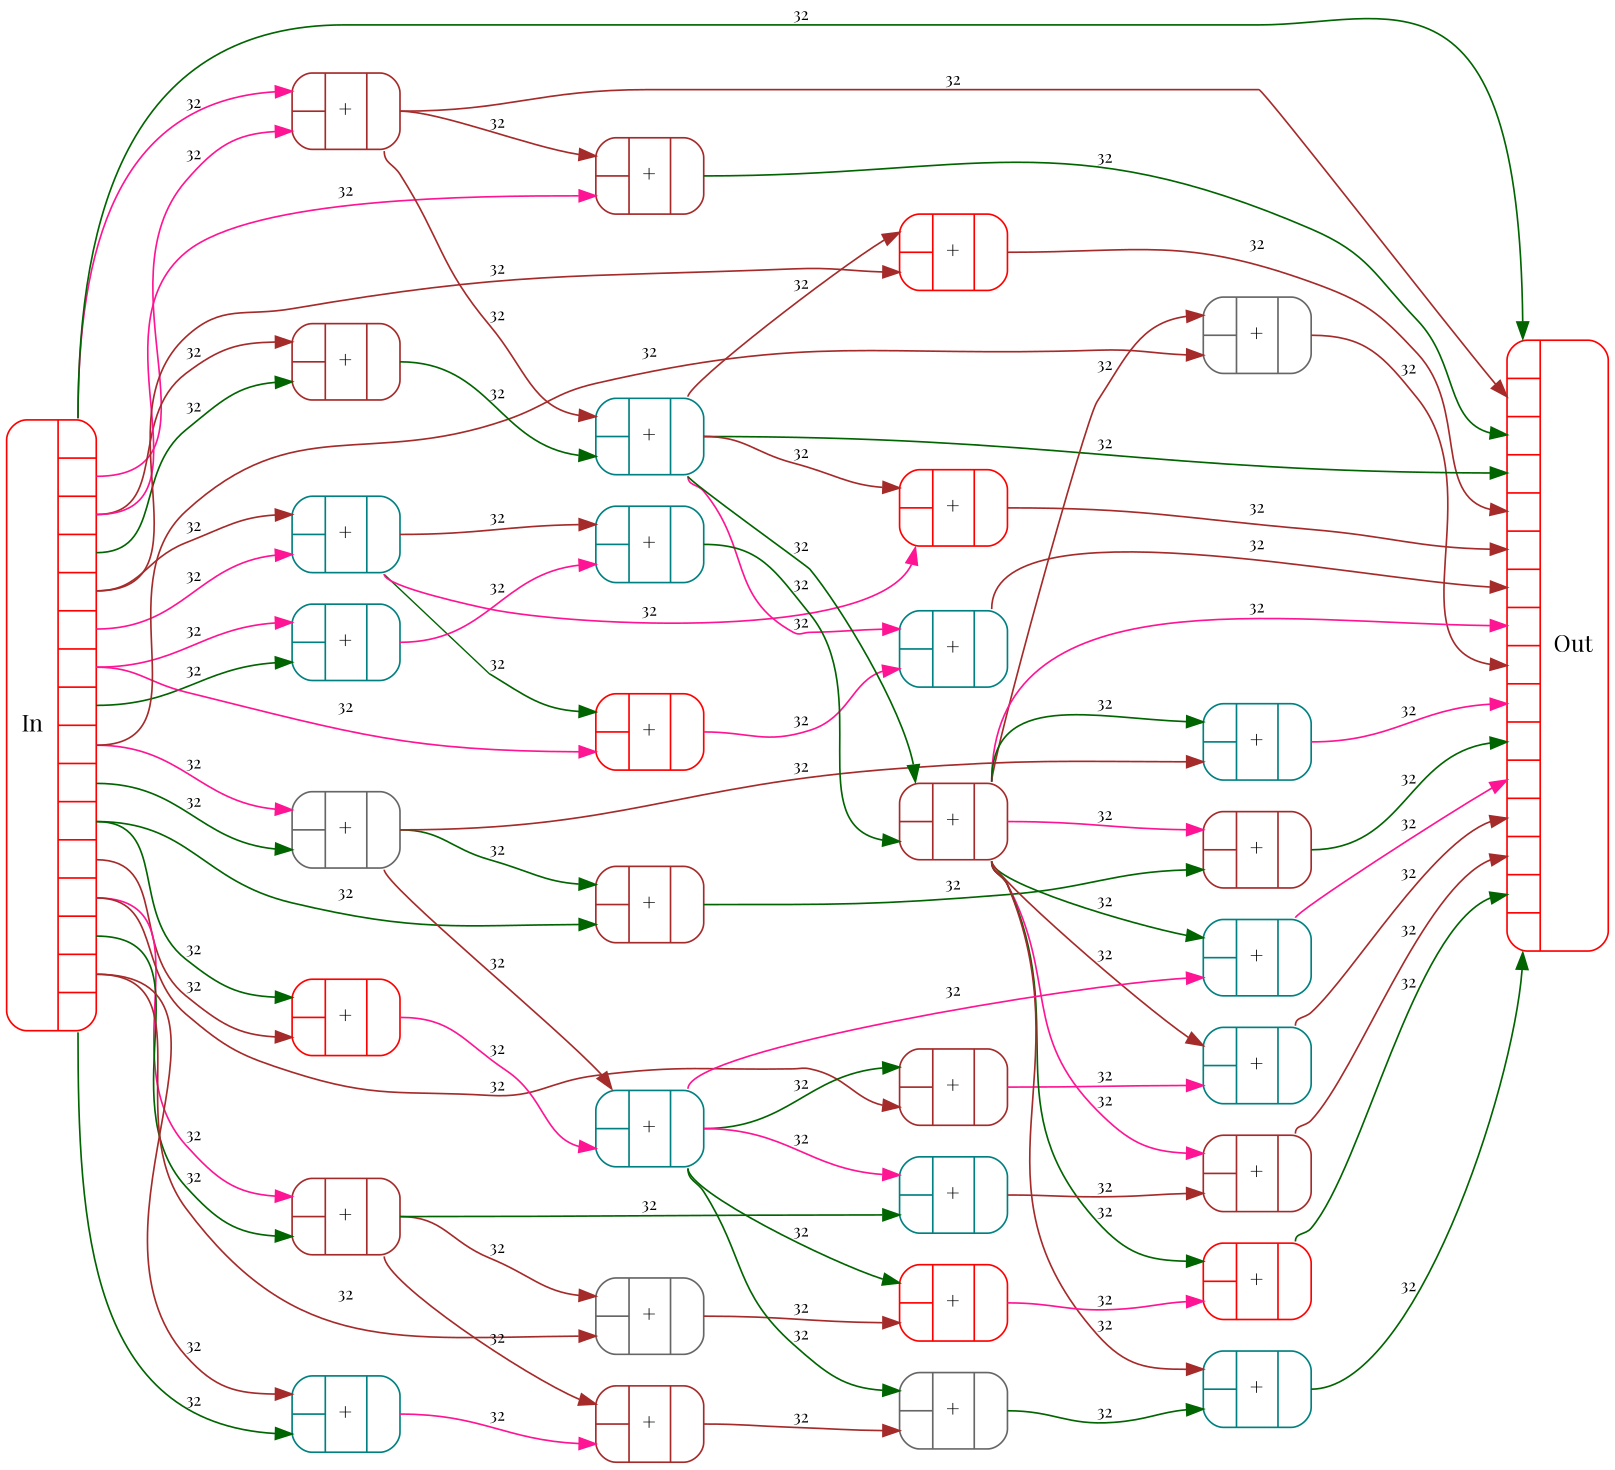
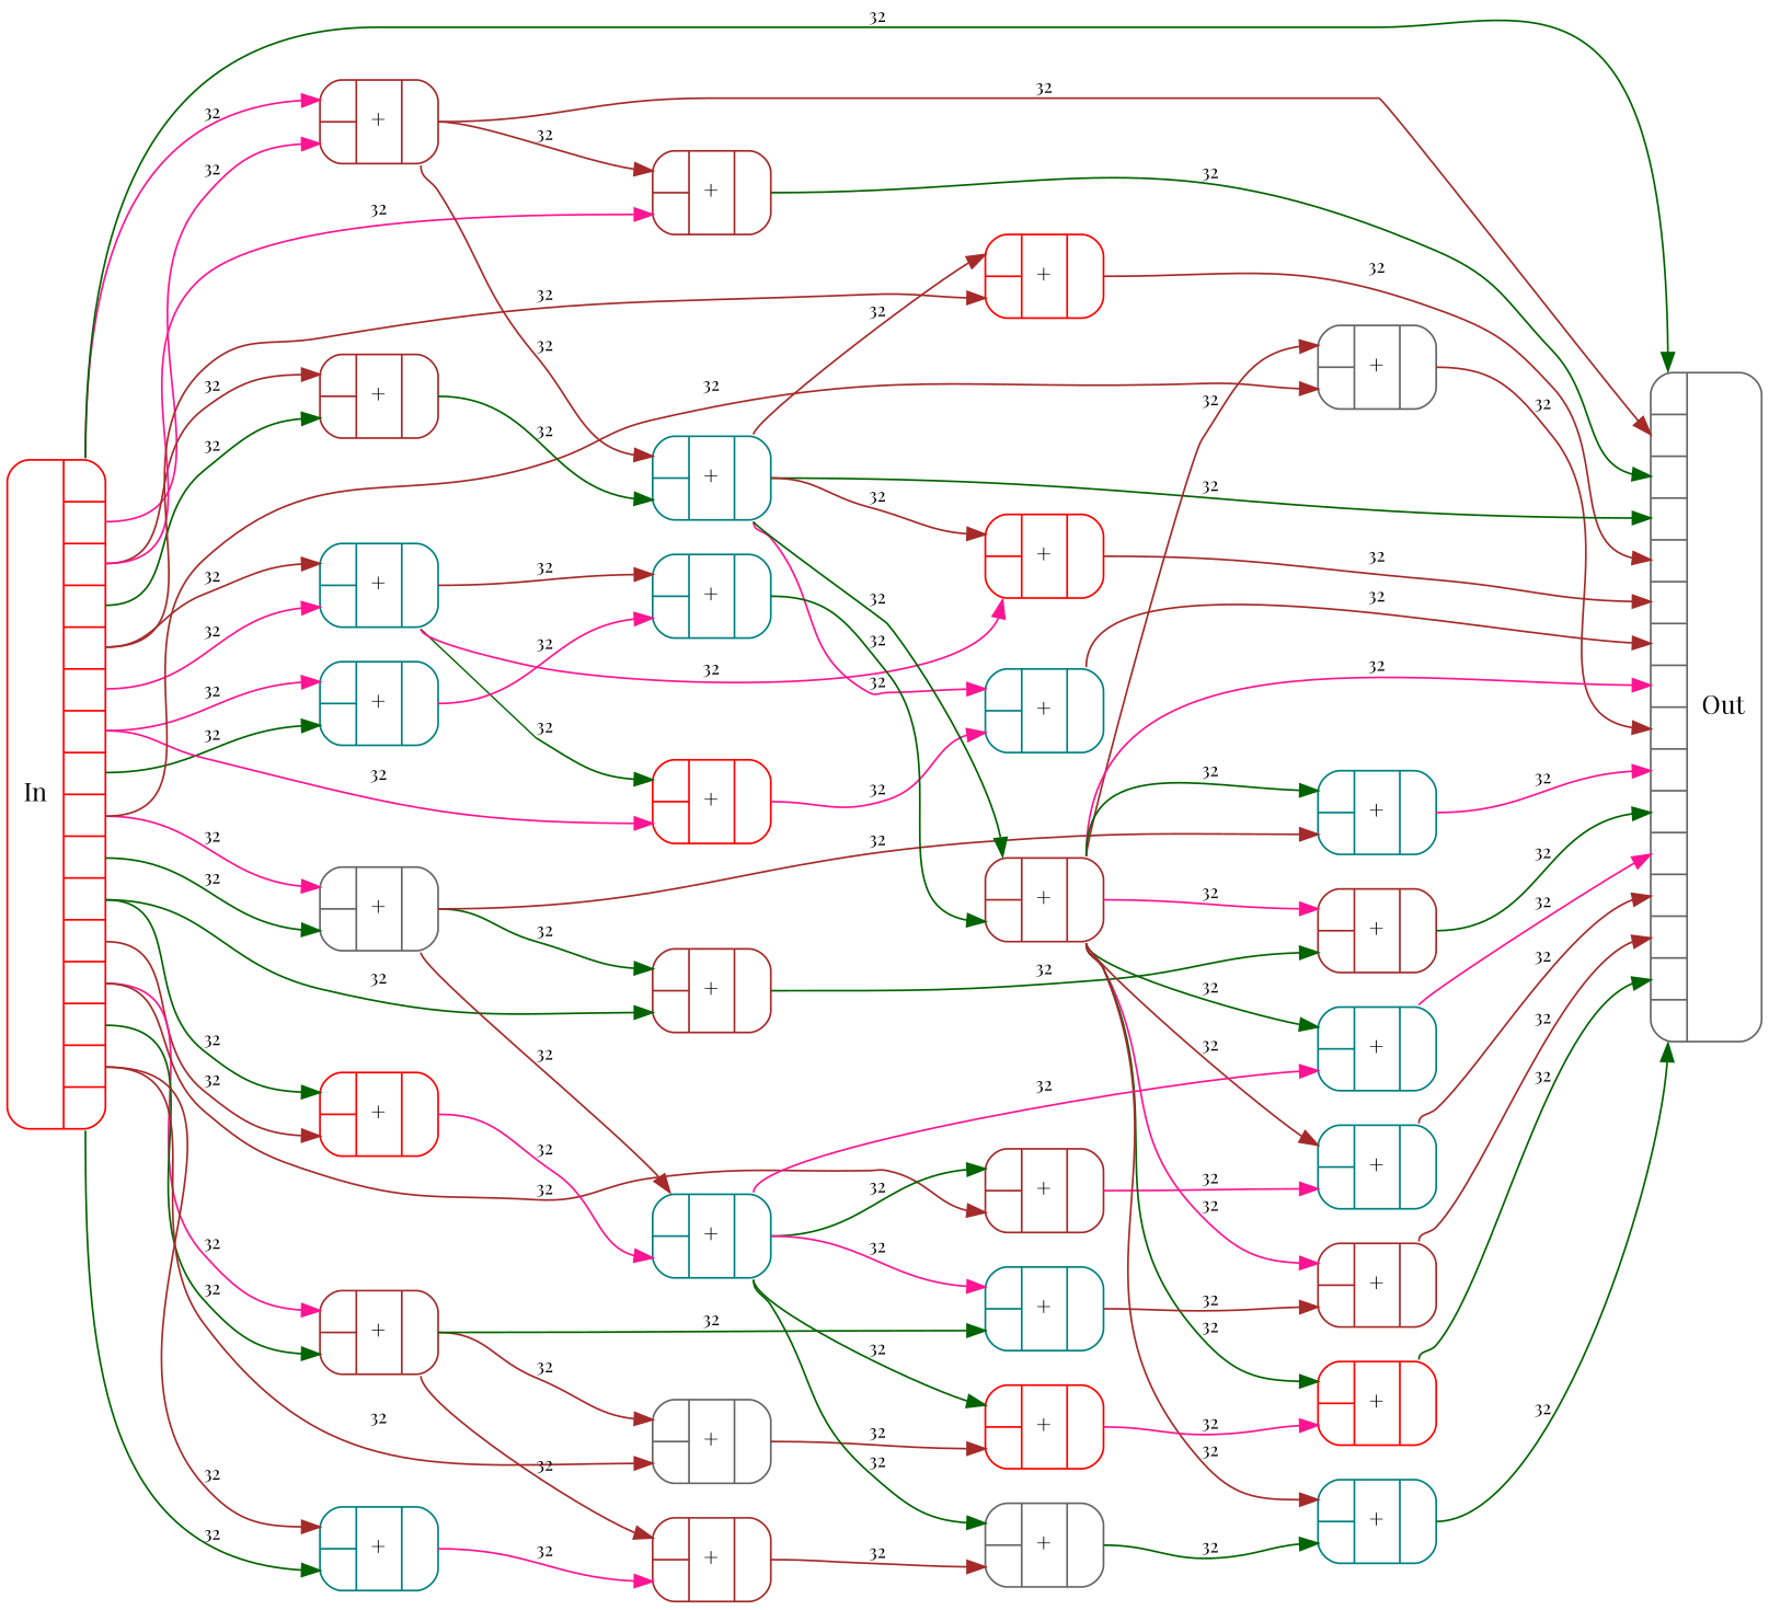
  digraph {
    rankdir=LR
    ranksep=1.5
    fontname="Playfair Display"
    node [shape=Mrecord color=teal fontname="Playfair Display"]
    edge [fontsize=10 headport=In0 tailport=Out0 color=brown fontname="Playfair Display"]
    n1 [label="{In|{<Out0>|<Out1>|<Out2>|<Out3>|<Out4>|<Out5>|<Out6>|<Out7>|<Out8>|<Out9>|<Out10>|<Out11>|<Out12>|<Out13>|<Out14>|<Out15>}}" color=red]
    n2 [label="{{<In0>|<In1>}|+|{<Out0>}}" color=brown]
    n3 [label="{{<In0>|<In1>}|+|{<Out0>}}" color=brown]
    n4 [label="{{<In0>|<In1>}|+|{<Out0>}}" color=brown]
    n5 [label="{{<In0>|<In1>}|+|{<Out0>}}"]
    n6 [label="{{<In0>|<In1>}|+|{<Out0>}}"]
    n7 [label="{{<In0>|<In1>}|+|{<Out0>}}" color=red]
    n8 [label="{{<In0>|<In1>}|+|{<Out0>}}" color=red]
    n9 [label="{{<In0>|<In1>}|+|{<Out0>}}" color=gray40]
    n10 [label="{{<In0>|<In1>}|+|{<Out0>}}" color=red]
    n11 [label="{{<In0>|<In1>}|+|{<Out0>}}" color=brown]
    n12 [label="{{<In0>|<In1>}|+|{<Out0>}}" color=brown]
    n13 [label="{{<In0>|<In1>}|+|{<Out0>}}"]
    n14 [label="{{<In0>|<In1>}|+|{<Out0>}}" color=gray40]
    n15 [label="{{<In0>|<In1>}|+|{<Out0>}}" color=brown]
    n16 [label="{{<In0>|<In1>}|+|{<Out0>}}" color=gray40]
-   n17 [label="{{<In0>|<In1>|<In2>|<In3>|<In4>|<In5>|<In6>|<In7>|<In8>|<In9>|<In10>|<In11>|<In12>|<In13>|<In14>|<In15>}|Out}" color=red]
+   n17 [label="{{<In0>|<In1>|<In2>|<In3>|<In4>|<In5>|<In6>|<In7>|<In8>|<In9>|<In10>|<In11>|<In12>|<In13>|<In14>|<In15>}|Out}" color=gray40]
    n18 [label="{{<In0>|<In1>}|+|{<Out0>}}"]
    n19 [label="{{<In0>|<In1>}|+|{<Out0>}}" color=red]
    n20 [label="{{<In0>|<In1>}|+|{<Out0>}}"]
    n21 [label="{{<In0>|<In1>}|+|{<Out0>}}" color=brown]
    n22 [label="{{<In0>|<In1>}|+|{<Out0>}}"]
    n23 [label="{{<In0>|<In1>}|+|{<Out0>}}"]
    n24 [label="{{<In0>|<In1>}|+|{<Out0>}}" color=brown]
    n25 [label="{{<In0>|<In1>}|+|{<Out0>}}"]
    n26 [label="{{<In0>|<In1>}|+|{<Out0>}}"]
    n27 [label="{{<In0>|<In1>}|+|{<Out0>}}" color=brown]
    n28 [label="{{<In0>|<In1>}|+|{<Out0>}}" color=red]
    n29 [label="{{<In0>|<In1>}|+|{<Out0>}}"]
    n30 [label="{{<In0>|<In1>}|+|{<Out0>}}"]
    n31 [label="{{<In0>|<In1>}|+|{<Out0>}}"]
    n32 [label="{{<In0>|<In1>}|+|{<Out0>}}" color=red]
    n33 [label="{{<In0>|<In1>}|+|{<Out0>}}" color=gray40]
    n34 [label="{{<In0>|<In1>}|+|{<Out0>}}" color=brown]
    n1 -> n2 [label=32 color=deeppink]
    n1 -> n2 [headport=In1 label=32 tailport=Out1 color=deeppink]
    n1 -> n3 [label=32 tailport=Out2]
    n1 -> n3 [headport=In1 label=32 tailport=Out3 color=darkgreen]
    n1 -> n4 [headport=In1 label=32 tailport=Out2 color=deeppink]
    n1 -> n5 [label=32 tailport=Out4]
    n1 -> n5 [headport=In1 label=32 tailport=Out5 color=deeppink]
    n1 -> n6 [label=32 tailport=Out6 color=deeppink]
    n1 -> n6 [headport=In1 label=32 tailport=Out7 color=darkgreen]
    n1 -> n7 [headport=In1 label=32 tailport=Out6 color=deeppink]
    n1 -> n8 [headport=In1 label=32 tailport=Out4]
    n1 -> n9 [label=32 tailport=Out8 color=deeppink]
    n1 -> n9 [headport=In1 label=32 tailport=Out9 color=darkgreen]
    n1 -> n10 [label=32 tailport=Out10 color=darkgreen]
    n1 -> n10 [headport=In1 label=32 tailport=Out11]
    n1 -> n11 [headport=In1 label=32 tailport=Out10 color=darkgreen]
    n1 -> n12 [label=32 tailport=Out12 color=deeppink]
    n1 -> n12 [headport=In1 label=32 tailport=Out13 color=darkgreen]
    n1 -> n13 [label=32 tailport=Out14]
    n1 -> n13 [headport=In1 label=32 tailport=Out15 color=darkgreen]
    n1 -> n14 [headport=In1 label=32 tailport=Out14]
    n1 -> n15 [headport=In1 label=32 tailport=Out12]
    n1 -> n16 [headport=In1 label=32 tailport=Out8]
    n1 -> n17 [label=32 color=darkgreen]
    n2 -> n4 [label=32]
    n2 -> n17 [headport=In1 label=32]
    n2 -> n18 [label=32]
    n3 -> n18 [headport=In1 label=32 color=darkgreen]
    n4 -> n17 [headport=In2 label=32 color=darkgreen]
    n5 -> n7 [label=32 color=darkgreen]
    n5 -> n19 [headport=In1 label=32 color=deeppink]
    n5 -> n22 [label=32]
    n6 -> n22 [headport=In1 label=32 color=deeppink]
    n7 -> n20 [headport=In1 label=32 color=deeppink]
    n8 -> n17 [headport=In4 label=32]
    n9 -> n11 [label=32 color=darkgreen]
    n9 -> n23 [headport=In1 label=32]
    n9 -> n30 [label=32]
    n10 -> n30 [headport=In1 label=32 color=deeppink]
    n11 -> n24 [headport=In1 label=32 color=darkgreen]
    n12 -> n14 [label=32]
    n12 -> n31 [headport=In1 label=32 color=darkgreen]
    n12 -> n34 [label=32]
    n13 -> n34 [headport=In1 label=32 color=deeppink]
    n14 -> n32 [headport=In1 label=32]
    n15 -> n26 [headport=In1 label=32 color=deeppink]
    n16 -> n17 [headport=In8 label=32]
    n18 -> n8 [label=32]
    n18 -> n17 [headport=In3 label=32 color=darkgreen]
    n18 -> n19 [label=32]
    n18 -> n20 [label=32 color=deeppink]
    n18 -> n21 [label=32 color=darkgreen]
    n19 -> n17 [headport=In5 label=32]
    n20 -> n17 [headport=In6 label=32]
    n21 -> n16 [label=32]
    n21 -> n17 [headport=In7 label=32 color=deeppink]
    n21 -> n23 [label=32 color=darkgreen]
    n21 -> n24 [label=32 color=deeppink]
    n21 -> n25 [label=32 color=darkgreen]
    n21 -> n26 [label=32]
    n21 -> n27 [label=32 color=deeppink]
    n21 -> n28 [label=32 color=darkgreen]
    n21 -> n29 [label=32]
    n22 -> n21 [headport=In1 label=32 color=darkgreen]
    n23 -> n17 [headport=In9 label=32 color=deeppink]
    n24 -> n17 [headport=In10 label=32 color=darkgreen]
    n25 -> n17 [headport=In11 label=32 color=deeppink]
    n26 -> n17 [headport=In12 label=32]
    n27 -> n17 [headport=In13 label=32]
    n28 -> n17 [headport=In14 label=32 color=darkgreen]
    n29 -> n17 [headport=In15 label=32 color=darkgreen]
    n30 -> n15 [label=32 color=darkgreen]
    n30 -> n25 [headport=In1 label=32 color=deeppink]
    n30 -> n31 [label=32 color=deeppink]
    n30 -> n32 [label=32 color=darkgreen]
    n30 -> n33 [label=32 color=darkgreen]
    n31 -> n27 [headport=In1 label=32]
    n32 -> n28 [headport=In1 label=32 color=deeppink]
    n33 -> n29 [headport=In1 label=32 color=darkgreen]
    n34 -> n33 [headport=In1 label=32]
  }
